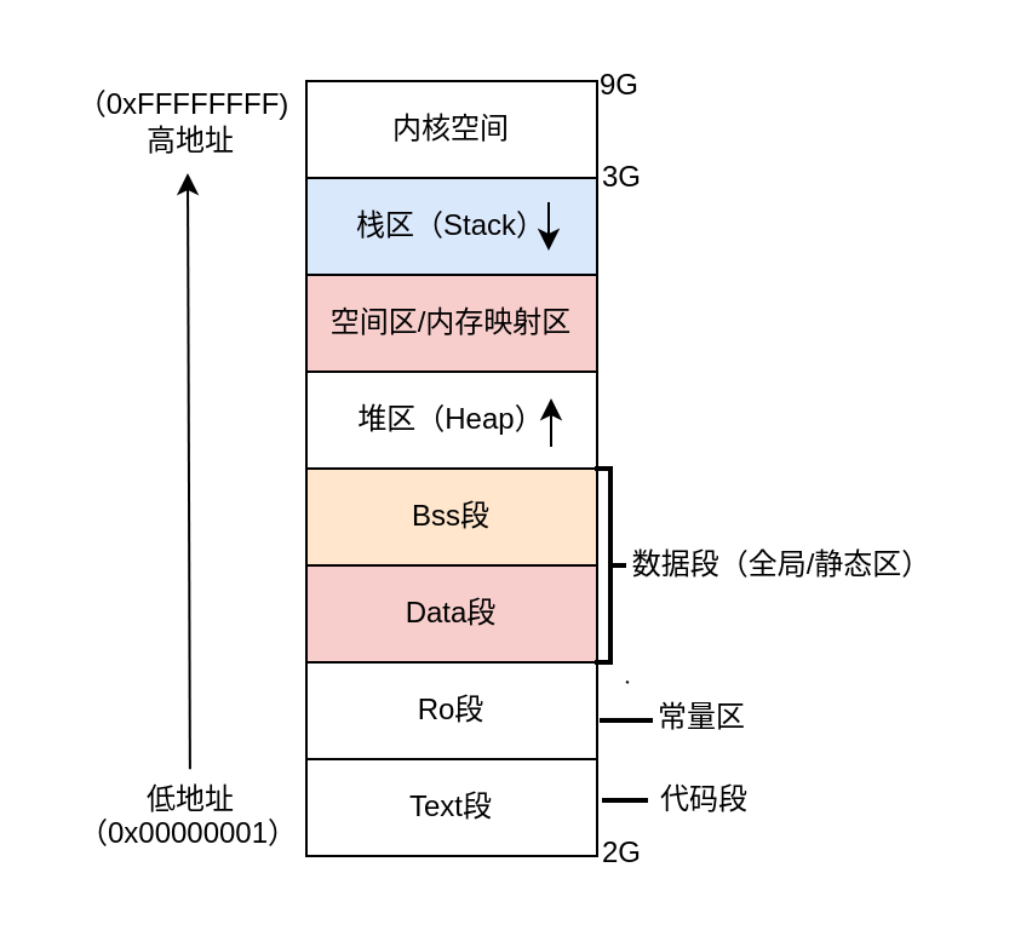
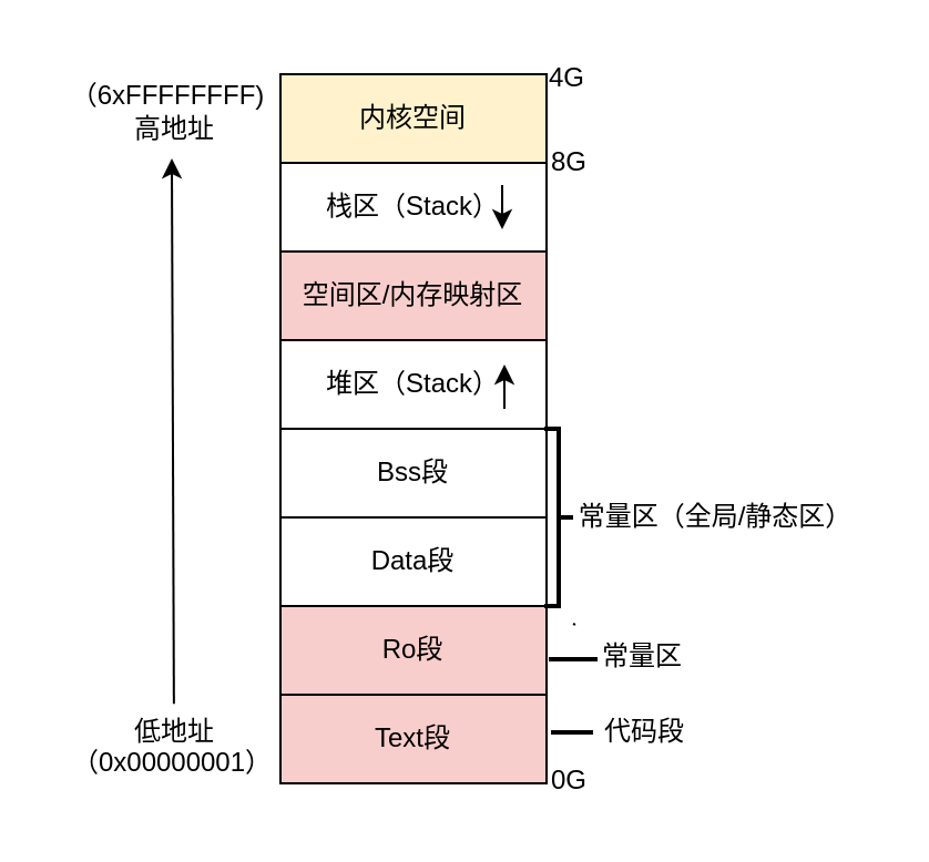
  <mxCell id="0" />
  <mxCell id="1" parent="0" />
- <mxCell id="2" value="内核空间" style="rounded=0;whiteSpace=wrap;html=1;" parent="1" vertex="1"><mxGeometry x="126" y="33" width="120" height="40" as="geometry" /></mxCell>
+ <mxCell id="2" value="内核空间" style="rounded=0;whiteSpace=wrap;html=1;fillColor=#fff2cc;" parent="1" vertex="1"><mxGeometry x="126" y="33" width="120" height="40" as="geometry" /></mxCell>
  <mxCell id="3" value="" style="endArrow=classic;html=1;rounded=0;exitX=0.499;exitY=0.071;exitDx=0;exitDy=0;exitPerimeter=0;" parent="1" source="13" edge="1"><mxGeometry width="50" height="50" relative="1" as="geometry"><mxPoint x="77" y="313" as="sourcePoint" /><mxPoint x="77" y="71" as="targetPoint" /></mxGeometry></mxCell>
- <mxCell id="4" value="栈区（Stack）" style="rounded=0;whiteSpace=wrap;html=1;fillColor=#dae8fc;" parent="1" vertex="1"><mxGeometry x="126" y="73" width="120" height="40" as="geometry" /></mxCell>
+ <mxCell id="4" value="栈区（Stack）" style="rounded=0;whiteSpace=wrap;html=1;" parent="1" vertex="1"><mxGeometry x="126" y="73" width="120" height="40" as="geometry" /></mxCell>
  <mxCell id="5" value="空间区/内存映射区" style="rounded=0;whiteSpace=wrap;html=1;fillColor=#f8cecc;" parent="1" vertex="1"><mxGeometry x="126" y="113" width="120" height="40" as="geometry" /></mxCell>
- <mxCell id="6" value="堆区（Heap&lt;span style=&quot;background-color: transparent; color: light-dark(rgb(0, 0, 0), rgb(255, 255, 255));&quot;&gt;）&lt;/span&gt;" style="rounded=0;whiteSpace=wrap;html=1;" parent="1" vertex="1"><mxGeometry x="126" y="153" width="120" height="40" as="geometry" /></mxCell>
- <mxCell id="7" value="Bss段" style="rounded=0;whiteSpace=wrap;html=1;fillColor=#ffe6cc;" parent="1" vertex="1"><mxGeometry x="126" y="193" width="120" height="40" as="geometry" /></mxCell>
- <mxCell id="8" value="Data段" style="rounded=0;whiteSpace=wrap;html=1;fillColor=#f8cecc;" parent="1" vertex="1"><mxGeometry x="126" y="233" width="120" height="40" as="geometry" /></mxCell>
- <mxCell id="9" value="Ro段" style="rounded=0;whiteSpace=wrap;html=1;" parent="1" vertex="1"><mxGeometry x="126" y="273" width="120" height="40" as="geometry" /></mxCell>
+ <mxCell id="6" value="堆区（Stack&lt;span style=&quot;background-color: transparent; color: light-dark(rgb(0, 0, 0), rgb(255, 255, 255));&quot;&gt;）&lt;/span&gt;" style="rounded=0;whiteSpace=wrap;html=1;" parent="1" vertex="1"><mxGeometry x="126" y="153" width="120" height="40" as="geometry" /></mxCell>
+ <mxCell id="7" value="Bss段" style="rounded=0;whiteSpace=wrap;html=1;" parent="1" vertex="1"><mxGeometry x="126" y="193" width="120" height="40" as="geometry" /></mxCell>
+ <mxCell id="8" value="Data段" style="rounded=0;whiteSpace=wrap;html=1;" parent="1" vertex="1"><mxGeometry x="126" y="233" width="120" height="40" as="geometry" /></mxCell>
+ <mxCell id="9" value="Ro段" style="rounded=0;whiteSpace=wrap;html=1;fillColor=#f8cecc;" parent="1" vertex="1"><mxGeometry x="126" y="273" width="120" height="40" as="geometry" /></mxCell>
  <mxCell id="10" value="高地址" style="text;html=1;align=center;verticalAlign=middle;resizable=0;points=[];autosize=1;strokeColor=none;fillColor=none;" parent="1" vertex="1"><mxGeometry x="48" y="43" width="60" height="30" as="geometry" /></mxCell>
  <mxCell id="11" value="" style="endArrow=classic;html=1;rounded=0;" parent="1" edge="1"><mxGeometry width="50" height="50" relative="1" as="geometry"><mxPoint x="226" y="83" as="sourcePoint" /><mxPoint x="226" y="103" as="targetPoint" /></mxGeometry></mxCell>
  <mxCell id="12" value="" style="endArrow=classic;html=1;rounded=0;" parent="1" edge="1"><mxGeometry width="50" height="50" relative="1" as="geometry"><mxPoint x="227" y="184" as="sourcePoint" /><mxPoint x="227" y="164" as="targetPoint" /></mxGeometry></mxCell>
  <mxCell id="13" value="低地址" style="text;html=1;align=center;verticalAlign=middle;resizable=0;points=[];autosize=1;strokeColor=none;fillColor=none;" parent="1" vertex="1"><mxGeometry x="48" y="315" width="60" height="30" as="geometry" /></mxCell>
- <mxCell id="14" value="Text段" style="rounded=0;whiteSpace=wrap;html=1;" parent="1" vertex="1"><mxGeometry x="126" y="313" width="120" height="40" as="geometry" /></mxCell>
+ <mxCell id="14" value="Text段" style="rounded=0;whiteSpace=wrap;html=1;fillColor=#f8cecc;" parent="1" vertex="1"><mxGeometry x="126" y="313" width="120" height="40" as="geometry" /></mxCell>
  <mxCell id="15" value="" style="strokeWidth=2;html=1;shape=mxgraph.flowchart.annotation_2;align=left;labelPosition=right;pointerEvents=1;direction=west;" parent="1" vertex="1"><mxGeometry x="245" y="193" width="13" height="80" as="geometry" /></mxCell>
- <mxCell id="16" value="数据段（全局/静态区）" style="text;html=1;align=center;verticalAlign=middle;resizable=0;points=[];autosize=1;strokeColor=none;fillColor=none;" parent="1" vertex="1"><mxGeometry x="247" y="218" width="150" height="30" as="geometry" /></mxCell>
- <mxCell id="17" value="（0xFFFFFFFF)" style="text;html=1;align=center;verticalAlign=middle;resizable=0;points=[];autosize=1;strokeColor=none;fillColor=none;" parent="1" vertex="1"><mxGeometry x="20" y="28" width="110" height="30" as="geometry" /></mxCell>
+ <mxCell id="16" value="常量区（全局/静态区）" style="text;html=1;align=center;verticalAlign=middle;resizable=0;points=[];autosize=1;strokeColor=none;fillColor=none;" parent="1" vertex="1"><mxGeometry x="247" y="218" width="150" height="30" as="geometry" /></mxCell>
+ <mxCell id="17" value="（6xFFFFFFFF)" style="text;html=1;align=center;verticalAlign=middle;resizable=0;points=[];autosize=1;strokeColor=none;fillColor=none;" parent="1" vertex="1"><mxGeometry x="20" y="28" width="110" height="30" as="geometry" /></mxCell>
  <mxCell id="18" value="（0x00000001）" style="text;html=1;align=center;verticalAlign=middle;resizable=0;points=[];autosize=1;strokeColor=none;fillColor=none;" parent="1" vertex="1"><mxGeometry x="22" y="329" width="110" height="30" as="geometry" /></mxCell>
- <mxCell id="19" value="9G" style="text;html=1;align=center;verticalAlign=middle;resizable=0;points=[];autosize=1;strokeColor=none;fillColor=none;" vertex="1" parent="1"><mxGeometry x="235" y="20" width="40" height="30" as="geometry" /></mxCell>
- <mxCell id="20" value="3G" style="text;html=1;align=center;verticalAlign=middle;resizable=0;points=[];autosize=1;strokeColor=none;fillColor=none;" vertex="1" parent="1"><mxGeometry x="236" y="58" width="40" height="30" as="geometry" /></mxCell>
- <mxCell id="21" value="2G" style="text;html=1;align=center;verticalAlign=middle;resizable=0;points=[];autosize=1;strokeColor=none;fillColor=none;" vertex="1" parent="1"><mxGeometry x="236" y="337" width="40" height="30" as="geometry" /></mxCell>
+ <mxCell id="19" value="4G" style="text;html=1;align=center;verticalAlign=middle;resizable=0;points=[];autosize=1;strokeColor=none;fillColor=none;" vertex="1" parent="1"><mxGeometry x="235" y="20" width="40" height="30" as="geometry" /></mxCell>
+ <mxCell id="20" value="8G" style="text;html=1;align=center;verticalAlign=middle;resizable=0;points=[];autosize=1;strokeColor=none;fillColor=none;" vertex="1" parent="1"><mxGeometry x="236" y="58" width="40" height="30" as="geometry" /></mxCell>
+ <mxCell id="21" value="0G" style="text;html=1;align=center;verticalAlign=middle;resizable=0;points=[];autosize=1;strokeColor=none;fillColor=none;" vertex="1" parent="1"><mxGeometry x="236" y="337" width="40" height="30" as="geometry" /></mxCell>
  <mxCell id="22" value="常量区" style="text;html=1;align=center;verticalAlign=middle;resizable=0;points=[];autosize=1;strokeColor=none;fillColor=none;" vertex="1" parent="1"><mxGeometry x="259" y="281" width="60" height="30" as="geometry" /></mxCell>
  <mxCell id="23" value="代码段" style="text;html=1;align=center;verticalAlign=middle;resizable=0;points=[];autosize=1;strokeColor=none;fillColor=none;" vertex="1" parent="1"><mxGeometry x="260" y="315" width="60" height="30" as="geometry" /></mxCell>
  <mxCell id="24" value="" style="line;strokeWidth=2;html=1;" vertex="1" parent="1"><mxGeometry x="247" y="294" width="22" height="6" as="geometry" /></mxCell>
  <mxCell id="25" value="" style="line;strokeWidth=2;html=1;" vertex="1" parent="1"><mxGeometry x="248" y="325" width="19" height="10" as="geometry" /></mxCell>
  <mxCell id="26" value="" style="endArrow=none;html=1;rounded=0;" edge="1" parent="1" target="22"><mxGeometry width="50" height="50" relative="1" as="geometry"><mxPoint x="258" y="281" as="sourcePoint" /><mxPoint x="308" y="231" as="targetPoint" /></mxGeometry></mxCell>
